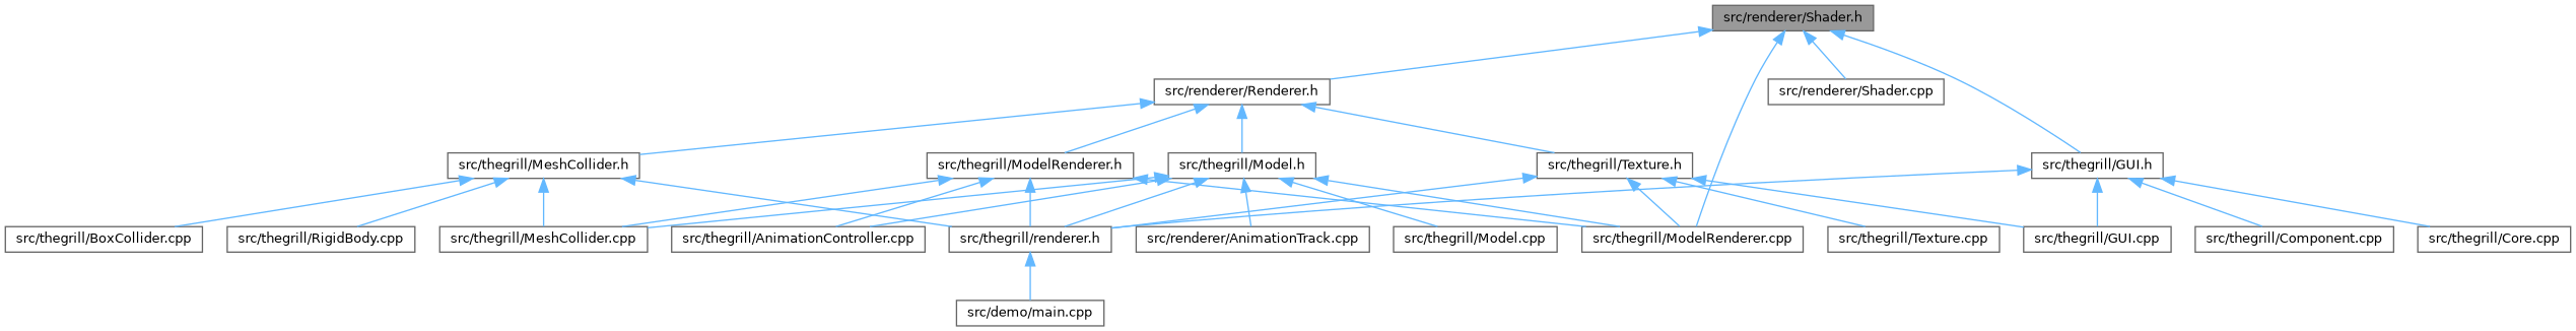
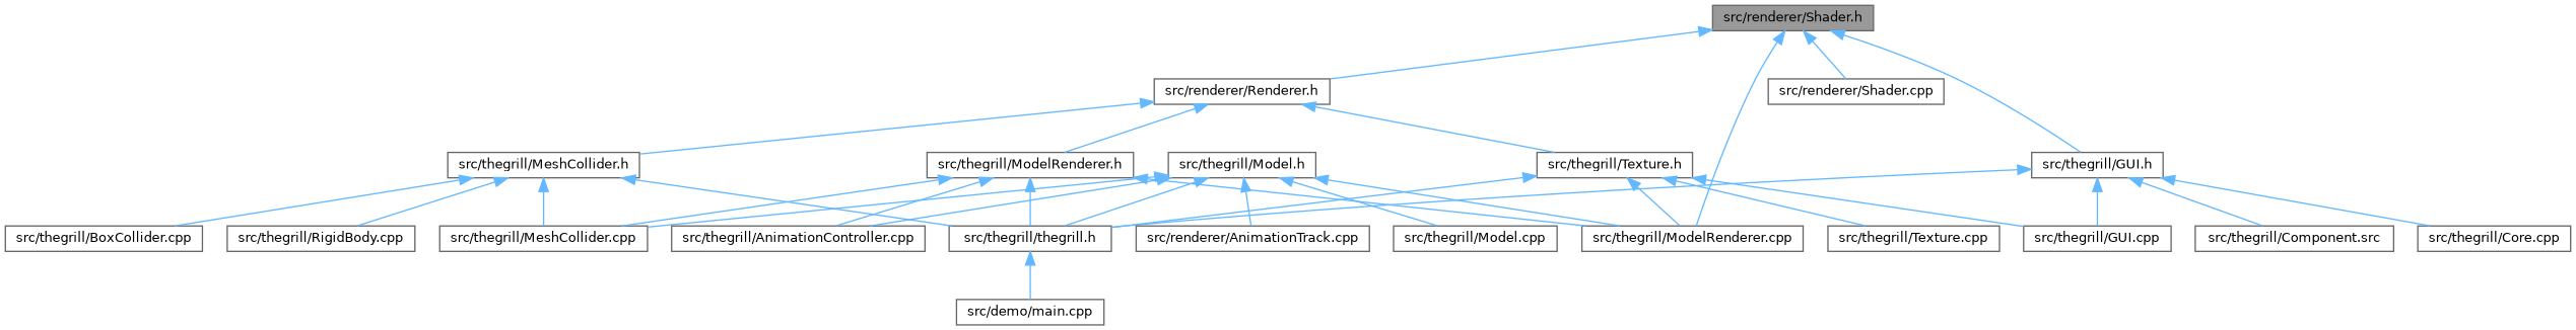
  digraph {
    node [color=grey40 fillcolor=white fontname=Helvetica fontsize=10 shape=box style=filled]
    edge [color=steelblue1 dir=back fontname=Helvetica fontsize=10 labelfontname=Helvetica labelfontsize=10 style=solid]
    n1 [color=gray40 fillcolor=grey60 fontcolor=black height=0.2 label="src/renderer/Shader.h" width=0.4]
    n2 [height=0.2 label="src/renderer/Renderer.h" width=0.4]
    n3 [height=0.2 label="src/thegrill/ModelRenderer.cpp" width=0.4]
    n4 [height=0.2 label="src/renderer/Shader.cpp" width=0.4]
    n5 [height=0.2 label="src/thegrill/GUI.h" width=0.4]
    n6 [height=0.2 label="src/thegrill/MeshCollider.h" width=0.4]
    n7 [height=0.2 label="src/thegrill/Model.h" width=0.4]
    n8 [height=0.2 label="src/thegrill/ModelRenderer.h" width=0.4]
    n9 [height=0.2 label="src/thegrill/Texture.h" width=0.4]
-   n10 [height=0.2 label="src/thegrill/renderer.h" width=0.4]
+   n10 [height=0.2 label="src/thegrill/thegrill.h" width=0.4]
    n11 [height=0.2 label="src/thegrill/GUI.cpp" width=0.4]
-   n12 [height=0.2 label="src/thegrill/Component.cpp" width=0.4]
+   n12 [height=0.2 label="src/thegrill/Component.src" width=0.4]
    n13 [height=0.2 label="src/thegrill/Core.cpp" width=0.4]
    n14 [height=0.2 label="src/thegrill/BoxCollider.cpp" width=0.4]
    n15 [height=0.2 label="src/thegrill/MeshCollider.cpp" width=0.4]
    n16 [height=0.2 label="src/thegrill/RigidBody.cpp" width=0.4]
    n17 [height=0.2 label="src/thegrill/AnimationController.cpp" width=0.4]
    n18 [height=0.2 label="src/renderer/AnimationTrack.cpp" width=0.4]
    n19 [height=0.2 label="src/thegrill/Model.cpp" width=0.4]
    n20 [height=0.2 label="src/thegrill/Texture.cpp" width=0.4]
    n21 [height=0.2 label="src/demo/main.cpp" width=0.4]
    n1 -> n2
    n1 -> n3
    n1 -> n4
    n1 -> n5
    n2 -> n6
-   n2 -> n7
    n2 -> n8
    n2 -> n9
    n5 -> n10
    n5 -> n11
    n5 -> n12
    n5 -> n13
    n6 -> n10
    n6 -> n14
    n6 -> n15
    n6 -> n16
    n7 -> n3
    n7 -> n10
    n7 -> n15
    n7 -> n17
    n7 -> n18
    n7 -> n19
    n8 -> n3
    n8 -> n10
    n8 -> n15
    n8 -> n17
    n9 -> n3
    n9 -> n10
    n9 -> n11
    n9 -> n20
    n10 -> n21
  }
